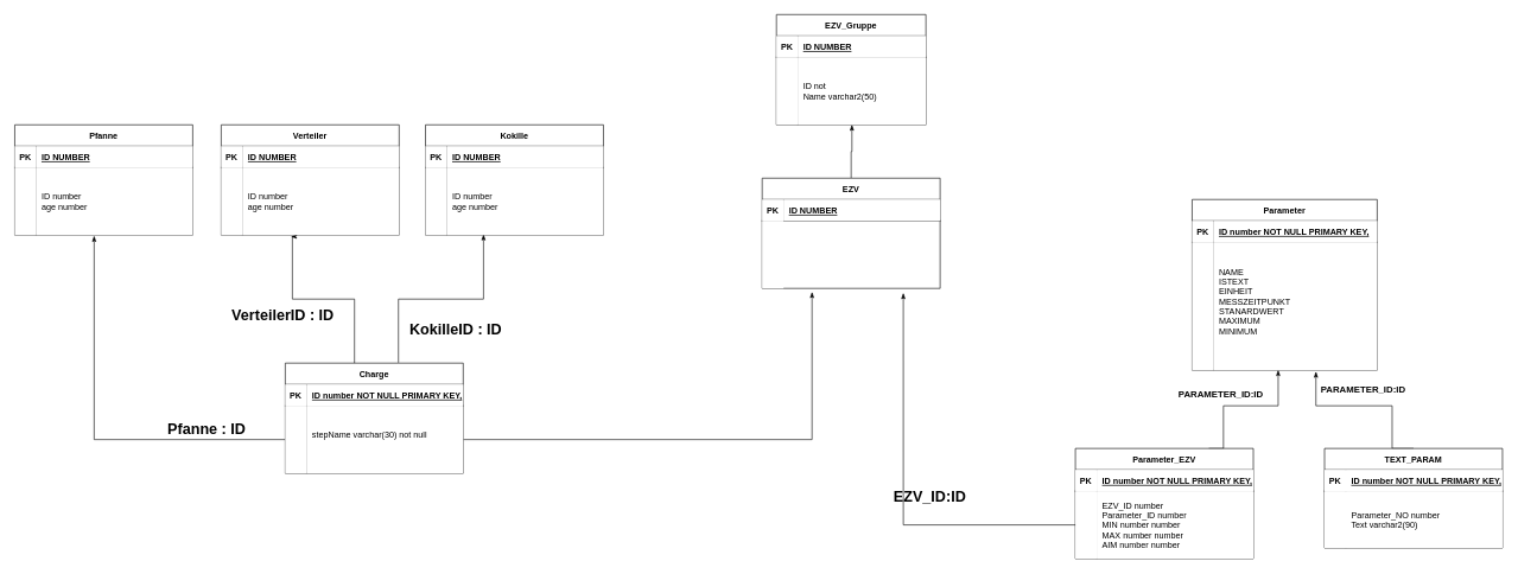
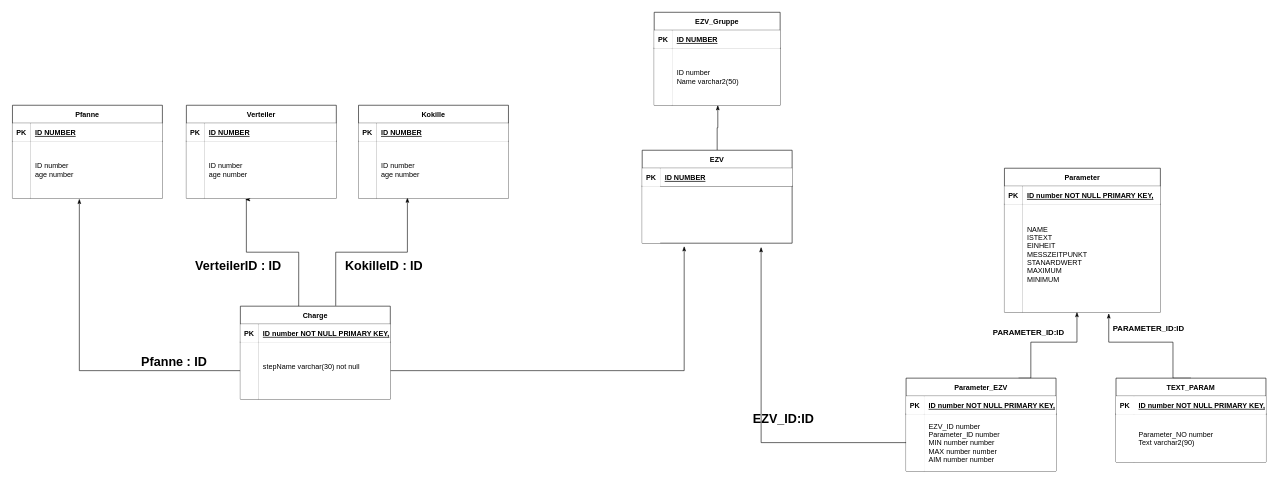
  <mxCell id="0" />
  <mxCell id="1" parent="0" />
  <mxCell id="2" style="edgeStyle=orthogonalEdgeStyle;rounded=0;orthogonalLoop=1;jettySize=auto;html=1;exitX=0.5;exitY=0;exitDx=0;exitDy=0;endArrow=classicThin;endFill=1;entryX=0.505;entryY=0.998;entryDx=0;entryDy=0;entryPerimeter=0;" edge="1" parent="1" source="30" target="40"><mxGeometry relative="1" as="geometry"><mxPoint x="1074" y="70" as="targetPoint" /></mxGeometry></mxCell>
  <mxCell id="3" style="edgeStyle=orthogonalEdgeStyle;rounded=0;orthogonalLoop=1;jettySize=auto;html=1;endArrow=classicThin;endFill=1;entryX=0.446;entryY=1.011;entryDx=0;entryDy=0;entryPerimeter=0;" edge="1" parent="1" source="47" target="54"><mxGeometry relative="1" as="geometry"><mxPoint x="185" y="340" as="targetPoint" /></mxGeometry></mxCell>
  <mxCell id="4" style="edgeStyle=orthogonalEdgeStyle;rounded=0;orthogonalLoop=1;jettySize=auto;html=1;exitX=0.389;exitY=0.004;exitDx=0;exitDy=0;endArrow=classicThin;endFill=1;exitPerimeter=0;entryX=0.392;entryY=1.023;entryDx=0;entryDy=0;entryPerimeter=0;" edge="1" parent="1" source="43" target="61"><mxGeometry relative="1" as="geometry"><mxPoint x="490" y="340" as="targetPoint" /><Array as="points"><mxPoint x="497" y="420" /><mxPoint x="410" y="420" /><mxPoint x="410" y="332" /></Array></mxGeometry></mxCell>
  <mxCell id="5" style="edgeStyle=orthogonalEdgeStyle;rounded=0;orthogonalLoop=1;jettySize=auto;html=1;exitX=0.636;exitY=-0.004;exitDx=0;exitDy=0;endArrow=classicThin;endFill=1;exitPerimeter=0;entryX=0.326;entryY=0.989;entryDx=0;entryDy=0;entryPerimeter=0;" edge="1" parent="1" source="43" target="68"><mxGeometry relative="1" as="geometry"><mxPoint x="780" y="340" as="targetPoint" /></mxGeometry></mxCell>
  <mxCell id="6" style="edgeStyle=orthogonalEdgeStyle;rounded=0;orthogonalLoop=1;jettySize=auto;html=1;exitX=1;exitY=0.5;exitDx=0;exitDy=0;endArrow=classicThin;endFill=1;entryX=0.28;entryY=1.053;entryDx=0;entryDy=0;entryPerimeter=0;" edge="1" parent="1" source="47" target="34"><mxGeometry relative="1" as="geometry"><mxPoint x="1020" y="350" as="targetPoint" /><Array as="points"><mxPoint x="1140" y="618" /></Array></mxGeometry></mxCell>
  <mxCell id="7" value="&lt;b&gt;&lt;font style=&quot;font-size: 21px&quot;&gt;Pfanne : ID&lt;/font&gt;&lt;/b&gt;" style="text;html=1;strokeColor=none;fillColor=none;spacing=5;spacingTop=-20;whiteSpace=wrap;overflow=hidden;rounded=0;" vertex="1" parent="1"><mxGeometry x="230" y="600" width="190" height="120" as="geometry" /></mxCell>
  <mxCell id="8" value="&lt;b&gt;&lt;font style=&quot;font-size: 21px&quot;&gt;VerteilerID : ID&lt;/font&gt;&lt;/b&gt;" style="text;html=1;strokeColor=none;fillColor=none;spacing=5;spacingTop=-20;whiteSpace=wrap;overflow=hidden;rounded=0;" vertex="1" parent="1"><mxGeometry x="320" y="440" width="190" height="30" as="geometry" /></mxCell>
- <mxCell id="9" value="&lt;b&gt;&lt;font style=&quot;font-size: 21px&quot;&gt;KokilleID : ID&lt;/font&gt;&lt;/b&gt;" style="text;html=1;strokeColor=none;fillColor=none;spacing=5;spacingTop=-20;whiteSpace=wrap;overflow=hidden;rounded=0;" vertex="1" parent="1"><mxGeometry x="570" y="460" width="190" height="20" as="geometry" /></mxCell>
+ <mxCell id="9" value="&lt;b&gt;&lt;font style=&quot;font-size: 21px&quot;&gt;KokilleID : ID&lt;/font&gt;&lt;/b&gt;" style="text;html=1;strokeColor=none;fillColor=none;spacing=5;spacingTop=-20;whiteSpace=wrap;overflow=hidden;rounded=0;" vertex="1" parent="1"><mxGeometry x="570" y="440" width="190" height="20" as="geometry" /></mxCell>
  <mxCell id="10" value="&lt;b&gt;&lt;font style=&quot;font-size: 21px&quot;&gt;EZV_ID:ID&lt;/font&gt;&lt;/b&gt;" style="text;html=1;strokeColor=none;fillColor=none;spacing=5;spacingTop=-20;whiteSpace=wrap;overflow=hidden;rounded=0;" vertex="1" parent="1"><mxGeometry x="1250" y="695" width="120" height="25" as="geometry" /></mxCell>
  <mxCell id="11" value="&lt;b&gt;&lt;font style=&quot;font-size: 13px&quot;&gt;PARAMETER_ID:ID&lt;/font&gt;&lt;/b&gt;" style="text;html=1;strokeColor=none;fillColor=none;spacing=5;spacingTop=-20;whiteSpace=wrap;overflow=hidden;rounded=0;" vertex="1" parent="1"><mxGeometry x="1650" y="556.5" width="190" height="20" as="geometry" /></mxCell>
  <mxCell id="12" value="&lt;b&gt;&lt;font style=&quot;font-size: 13px&quot;&gt;PARAMETER_ID:ID&lt;/font&gt;&lt;/b&gt;" style="text;html=1;strokeColor=none;fillColor=none;spacing=5;spacingTop=-20;whiteSpace=wrap;overflow=hidden;rounded=0;" vertex="1" parent="1"><mxGeometry x="1850" y="550" width="190" height="33" as="geometry" /></mxCell>
  <mxCell id="13" style="edgeStyle=orthogonalEdgeStyle;rounded=0;orthogonalLoop=1;jettySize=auto;html=1;exitX=0.75;exitY=0;exitDx=0;exitDy=0;entryX=0.465;entryY=0.998;entryDx=0;entryDy=0;entryPerimeter=0;endArrow=classicThin;endFill=1;" edge="1" parent="1" source="15" target="27"><mxGeometry relative="1" as="geometry"><Array as="points"><mxPoint x="1718" y="570" /><mxPoint x="1795" y="570" /></Array></mxGeometry></mxCell>
  <mxCell id="14" style="edgeStyle=orthogonalEdgeStyle;rounded=0;orthogonalLoop=1;jettySize=auto;html=1;exitX=0.5;exitY=0;exitDx=0;exitDy=0;entryX=0.669;entryY=1.011;entryDx=0;entryDy=0;entryPerimeter=0;endArrow=classicThin;endFill=1;" edge="1" parent="1" source="71" target="27"><mxGeometry relative="1" as="geometry"><Array as="points"><mxPoint x="1955" y="570" /><mxPoint x="1848" y="570" /></Array></mxGeometry></mxCell>
  <mxCell id="15" value="Parameter_EZV" style="shape=table;startSize=30;container=1;collapsible=1;childLayout=tableLayout;fixedRows=1;rowLines=0;fontStyle=1;align=center;resizeLast=1;" vertex="1" parent="1"><mxGeometry x="1510" y="630" width="250" height="155" as="geometry"><mxRectangle x="120" y="110" width="130" height="30" as="alternateBounds" /></mxGeometry></mxCell>
  <mxCell id="16" value="" style="shape=partialRectangle;collapsible=0;dropTarget=0;pointerEvents=0;fillColor=none;points=[[0,0.5],[1,0.5]];portConstraint=eastwest;top=0;left=0;right=0;bottom=1;" vertex="1" parent="15"><mxGeometry y="30" width="250" height="30" as="geometry" /></mxCell>
  <mxCell id="17" value="PK" style="shape=partialRectangle;overflow=hidden;connectable=0;top=0;left=0;bottom=0;right=0;fontStyle=1;" vertex="1" parent="16"><mxGeometry width="30" height="30" as="geometry" /></mxCell>
  <mxCell id="18" value="ID number NOT NULL PRIMARY KEY," style="shape=partialRectangle;overflow=hidden;connectable=0;top=0;left=0;bottom=0;right=0;align=left;spacingLeft=6;fontStyle=5;" vertex="1" parent="16"><mxGeometry x="30" width="220" height="30" as="geometry" /></mxCell>
  <mxCell id="19" value="" style="shape=partialRectangle;collapsible=0;dropTarget=0;pointerEvents=0;fillColor=none;points=[[0,0.5],[1,0.5]];portConstraint=eastwest;top=0;left=0;right=0;bottom=0;" vertex="1" parent="15"><mxGeometry y="60" width="250" height="95" as="geometry" /></mxCell>
  <mxCell id="20" value="" style="shape=partialRectangle;overflow=hidden;connectable=0;top=0;left=0;bottom=0;right=0;" vertex="1" parent="19"><mxGeometry width="30" height="95" as="geometry" /></mxCell>
  <mxCell id="21" value="EZV_ID number&#10;Parameter_ID number&#10;MIN number number&#10;MAX number number&#10;AIM number number" style="shape=partialRectangle;overflow=hidden;connectable=0;top=0;left=0;bottom=0;right=0;align=left;spacingLeft=6;" vertex="1" parent="19"><mxGeometry x="30" width="220" height="95" as="geometry" /></mxCell>
  <mxCell id="22" style="edgeStyle=orthogonalEdgeStyle;rounded=0;orthogonalLoop=1;jettySize=auto;html=1;exitX=0;exitY=0.5;exitDx=0;exitDy=0;entryX=0.793;entryY=1.068;entryDx=0;entryDy=0;entryPerimeter=0;endArrow=classicThin;endFill=1;" edge="1" parent="1" source="19" target="34"><mxGeometry relative="1" as="geometry"><Array as="points"><mxPoint x="1268" y="738" /></Array></mxGeometry></mxCell>
  <mxCell id="23" value="Parameter" style="shape=table;startSize=30;container=1;collapsible=1;childLayout=tableLayout;fixedRows=1;rowLines=0;fontStyle=1;align=center;resizeLast=1;" vertex="1" parent="1"><mxGeometry x="1674" y="280" width="260" height="240" as="geometry" /></mxCell>
  <mxCell id="24" value="" style="shape=partialRectangle;collapsible=0;dropTarget=0;pointerEvents=0;fillColor=none;points=[[0,0.5],[1,0.5]];portConstraint=eastwest;top=0;left=0;right=0;bottom=1;" vertex="1" parent="23"><mxGeometry y="30" width="260" height="30" as="geometry" /></mxCell>
  <mxCell id="25" value="PK" style="shape=partialRectangle;overflow=hidden;connectable=0;top=0;left=0;bottom=0;right=0;fontStyle=1;" vertex="1" parent="24"><mxGeometry width="30" height="30" as="geometry" /></mxCell>
  <mxCell id="26" value="ID number NOT NULL PRIMARY KEY, " style="shape=partialRectangle;overflow=hidden;connectable=0;top=0;left=0;bottom=0;right=0;align=left;spacingLeft=6;fontStyle=5;" vertex="1" parent="24"><mxGeometry x="30" width="230" height="30" as="geometry" /></mxCell>
  <mxCell id="27" value="" style="shape=partialRectangle;collapsible=0;dropTarget=0;pointerEvents=0;fillColor=none;points=[[0,0.5],[1,0.5]];portConstraint=eastwest;top=0;left=0;right=0;bottom=0;" vertex="1" parent="23"><mxGeometry y="60" width="260" height="180" as="geometry" /></mxCell>
  <mxCell id="28" value="" style="shape=partialRectangle;overflow=hidden;connectable=0;top=0;left=0;bottom=0;right=0;" vertex="1" parent="27"><mxGeometry width="30" height="180" as="geometry" /></mxCell>
  <mxCell id="29" value="NAME&#10;ISTEXT&#10;EINHEIT&#10;MESSZEITPUNKT&#10;STANARDWERT&#10;MAXIMUM&#10;MINIMUM&#10;" style="shape=partialRectangle;overflow=hidden;connectable=0;top=0;left=0;bottom=0;right=0;align=left;spacingLeft=6;" vertex="1" parent="27"><mxGeometry x="30" width="230" height="180" as="geometry" /></mxCell>
  <mxCell id="30" value="EZV" style="shape=table;startSize=30;container=1;collapsible=1;childLayout=tableLayout;fixedRows=1;rowLines=0;fontStyle=1;align=center;resizeLast=1;" vertex="1" parent="1"><mxGeometry x="1070" y="250" width="250" height="155" as="geometry"><mxRectangle x="120" y="110" width="130" height="30" as="alternateBounds" /></mxGeometry></mxCell>
  <mxCell id="31" value="" style="shape=partialRectangle;collapsible=0;dropTarget=0;pointerEvents=0;fillColor=none;points=[[0,0.5],[1,0.5]];portConstraint=eastwest;top=0;left=0;right=0;bottom=1;" vertex="1" parent="30"><mxGeometry y="30" width="250" height="30" as="geometry" /></mxCell>
  <mxCell id="32" value="PK" style="shape=partialRectangle;overflow=hidden;connectable=0;top=0;left=0;bottom=0;right=0;fontStyle=1;" vertex="1" parent="31"><mxGeometry width="30" height="30" as="geometry" /></mxCell>
  <mxCell id="33" value="ID NUMBER" style="shape=partialRectangle;overflow=hidden;connectable=0;top=0;left=0;bottom=0;right=0;align=left;spacingLeft=6;fontStyle=5;" vertex="1" parent="31"><mxGeometry x="30" width="220" height="30" as="geometry" /></mxCell>
  <mxCell id="34" value="" style="shape=partialRectangle;collapsible=0;dropTarget=0;pointerEvents=0;fillColor=none;points=[[0,0.5],[1,0.5]];portConstraint=eastwest;top=0;left=0;right=0;bottom=0;" vertex="1" parent="30"><mxGeometry y="60" width="250" height="95" as="geometry" /></mxCell>
  <mxCell id="35" value="" style="shape=partialRectangle;overflow=hidden;connectable=0;top=0;left=0;bottom=0;right=0;" vertex="1" parent="34"><mxGeometry width="30" height="95" as="geometry" /></mxCell>
  <mxCell id="36" value="EZV_Gruppe" style="shape=table;startSize=30;container=1;collapsible=1;childLayout=tableLayout;fixedRows=1;rowLines=0;fontStyle=1;align=center;resizeLast=1;" vertex="1" parent="1"><mxGeometry x="1090" y="20" width="210" height="155" as="geometry"><mxRectangle x="120" y="110" width="130" height="30" as="alternateBounds" /></mxGeometry></mxCell>
  <mxCell id="37" value="" style="shape=partialRectangle;collapsible=0;dropTarget=0;pointerEvents=0;fillColor=none;points=[[0,0.5],[1,0.5]];portConstraint=eastwest;top=0;left=0;right=0;bottom=1;" vertex="1" parent="36"><mxGeometry y="30" width="210" height="30" as="geometry" /></mxCell>
  <mxCell id="38" value="PK" style="shape=partialRectangle;overflow=hidden;connectable=0;top=0;left=0;bottom=0;right=0;fontStyle=1;" vertex="1" parent="37"><mxGeometry width="30" height="30" as="geometry" /></mxCell>
  <mxCell id="39" value="ID NUMBER" style="shape=partialRectangle;overflow=hidden;connectable=0;top=0;left=0;bottom=0;right=0;align=left;spacingLeft=6;fontStyle=5;" vertex="1" parent="37"><mxGeometry x="30" width="180" height="30" as="geometry" /></mxCell>
  <mxCell id="40" value="" style="shape=partialRectangle;collapsible=0;dropTarget=0;pointerEvents=0;fillColor=none;points=[[0,0.5],[1,0.5]];portConstraint=eastwest;top=0;left=0;right=0;bottom=0;" vertex="1" parent="36"><mxGeometry y="60" width="210" height="95" as="geometry" /></mxCell>
  <mxCell id="41" value="" style="shape=partialRectangle;overflow=hidden;connectable=0;top=0;left=0;bottom=0;right=0;" vertex="1" parent="40"><mxGeometry width="30" height="95" as="geometry" /></mxCell>
- <mxCell id="42" value="ID not&#10;Name varchar2(50)" style="shape=partialRectangle;overflow=hidden;connectable=0;top=0;left=0;bottom=0;right=0;align=left;spacingLeft=6;" vertex="1" parent="40"><mxGeometry x="30" width="180" height="95" as="geometry" /></mxCell>
+ <mxCell id="42" value="ID number&#10;Name varchar2(50)" style="shape=partialRectangle;overflow=hidden;connectable=0;top=0;left=0;bottom=0;right=0;align=left;spacingLeft=6;" vertex="1" parent="40"><mxGeometry x="30" width="180" height="95" as="geometry" /></mxCell>
  <mxCell id="43" value="Charge" style="shape=table;startSize=30;container=1;collapsible=1;childLayout=tableLayout;fixedRows=1;rowLines=0;fontStyle=1;align=center;resizeLast=1;" vertex="1" parent="1"><mxGeometry x="400" y="510" width="250" height="155" as="geometry"><mxRectangle x="120" y="110" width="130" height="30" as="alternateBounds" /></mxGeometry></mxCell>
  <mxCell id="44" value="" style="shape=partialRectangle;collapsible=0;dropTarget=0;pointerEvents=0;fillColor=none;points=[[0,0.5],[1,0.5]];portConstraint=eastwest;top=0;left=0;right=0;bottom=1;" vertex="1" parent="43"><mxGeometry y="30" width="250" height="30" as="geometry" /></mxCell>
  <mxCell id="45" value="PK" style="shape=partialRectangle;overflow=hidden;connectable=0;top=0;left=0;bottom=0;right=0;fontStyle=1;" vertex="1" parent="44"><mxGeometry width="30" height="30" as="geometry" /></mxCell>
  <mxCell id="46" value="ID number NOT NULL PRIMARY KEY," style="shape=partialRectangle;overflow=hidden;connectable=0;top=0;left=0;bottom=0;right=0;align=left;spacingLeft=6;fontStyle=5;" vertex="1" parent="44"><mxGeometry x="30" width="220" height="30" as="geometry" /></mxCell>
  <mxCell id="47" value="" style="shape=partialRectangle;collapsible=0;dropTarget=0;pointerEvents=0;fillColor=none;points=[[0,0.5],[1,0.5]];portConstraint=eastwest;top=0;left=0;right=0;bottom=0;" vertex="1" parent="43"><mxGeometry y="60" width="250" height="95" as="geometry" /></mxCell>
  <mxCell id="48" value="" style="shape=partialRectangle;overflow=hidden;connectable=0;top=0;left=0;bottom=0;right=0;" vertex="1" parent="47"><mxGeometry width="30" height="95" as="geometry" /></mxCell>
  <mxCell id="49" value="stepName varchar(30) not null&#10;" style="shape=partialRectangle;overflow=hidden;connectable=0;top=0;left=0;bottom=0;right=0;align=left;spacingLeft=6;" vertex="1" parent="47"><mxGeometry x="30" width="220" height="95" as="geometry" /></mxCell>
  <mxCell id="50" value="Pfanne" style="shape=table;startSize=30;container=1;collapsible=1;childLayout=tableLayout;fixedRows=1;rowLines=0;fontStyle=1;align=center;resizeLast=1;" vertex="1" parent="1"><mxGeometry x="20" y="175" width="250" height="155" as="geometry"><mxRectangle x="120" y="110" width="130" height="30" as="alternateBounds" /></mxGeometry></mxCell>
  <mxCell id="51" value="" style="shape=partialRectangle;collapsible=0;dropTarget=0;pointerEvents=0;fillColor=none;points=[[0,0.5],[1,0.5]];portConstraint=eastwest;top=0;left=0;right=0;bottom=1;" vertex="1" parent="50"><mxGeometry y="30" width="250" height="30" as="geometry" /></mxCell>
  <mxCell id="52" value="PK" style="shape=partialRectangle;overflow=hidden;connectable=0;top=0;left=0;bottom=0;right=0;fontStyle=1;" vertex="1" parent="51"><mxGeometry width="30" height="30" as="geometry" /></mxCell>
  <mxCell id="53" value="ID NUMBER" style="shape=partialRectangle;overflow=hidden;connectable=0;top=0;left=0;bottom=0;right=0;align=left;spacingLeft=6;fontStyle=5;" vertex="1" parent="51"><mxGeometry x="30" width="220" height="30" as="geometry" /></mxCell>
  <mxCell id="54" value="" style="shape=partialRectangle;collapsible=0;dropTarget=0;pointerEvents=0;fillColor=none;points=[[0,0.5],[1,0.5]];portConstraint=eastwest;top=0;left=0;right=0;bottom=0;" vertex="1" parent="50"><mxGeometry y="60" width="250" height="95" as="geometry" /></mxCell>
  <mxCell id="55" value="" style="shape=partialRectangle;overflow=hidden;connectable=0;top=0;left=0;bottom=0;right=0;" vertex="1" parent="54"><mxGeometry width="30" height="95" as="geometry" /></mxCell>
  <mxCell id="56" value="ID number&#10;age number" style="shape=partialRectangle;overflow=hidden;connectable=0;top=0;left=0;bottom=0;right=0;align=left;spacingLeft=6;" vertex="1" parent="54"><mxGeometry x="30" width="220" height="95" as="geometry" /></mxCell>
  <mxCell id="57" value="Verteiler" style="shape=table;startSize=30;container=1;collapsible=1;childLayout=tableLayout;fixedRows=1;rowLines=0;fontStyle=1;align=center;resizeLast=1;" vertex="1" parent="1"><mxGeometry x="310" y="175" width="250" height="155" as="geometry"><mxRectangle x="120" y="110" width="130" height="30" as="alternateBounds" /></mxGeometry></mxCell>
  <mxCell id="58" value="" style="shape=partialRectangle;collapsible=0;dropTarget=0;pointerEvents=0;fillColor=none;points=[[0,0.5],[1,0.5]];portConstraint=eastwest;top=0;left=0;right=0;bottom=1;" vertex="1" parent="57"><mxGeometry y="30" width="250" height="30" as="geometry" /></mxCell>
  <mxCell id="59" value="PK" style="shape=partialRectangle;overflow=hidden;connectable=0;top=0;left=0;bottom=0;right=0;fontStyle=1;" vertex="1" parent="58"><mxGeometry width="30" height="30" as="geometry" /></mxCell>
  <mxCell id="60" value="ID NUMBER" style="shape=partialRectangle;overflow=hidden;connectable=0;top=0;left=0;bottom=0;right=0;align=left;spacingLeft=6;fontStyle=5;" vertex="1" parent="58"><mxGeometry x="30" width="220" height="30" as="geometry" /></mxCell>
  <mxCell id="61" value="" style="shape=partialRectangle;collapsible=0;dropTarget=0;pointerEvents=0;fillColor=none;points=[[0,0.5],[1,0.5]];portConstraint=eastwest;top=0;left=0;right=0;bottom=0;" vertex="1" parent="57"><mxGeometry y="60" width="250" height="95" as="geometry" /></mxCell>
  <mxCell id="62" value="" style="shape=partialRectangle;overflow=hidden;connectable=0;top=0;left=0;bottom=0;right=0;" vertex="1" parent="61"><mxGeometry width="30" height="95" as="geometry" /></mxCell>
  <mxCell id="63" value="ID number&#10;age number" style="shape=partialRectangle;overflow=hidden;connectable=0;top=0;left=0;bottom=0;right=0;align=left;spacingLeft=6;" vertex="1" parent="61"><mxGeometry x="30" width="220" height="95" as="geometry" /></mxCell>
  <mxCell id="64" value="Kokille" style="shape=table;startSize=30;container=1;collapsible=1;childLayout=tableLayout;fixedRows=1;rowLines=0;fontStyle=1;align=center;resizeLast=1;" vertex="1" parent="1"><mxGeometry x="597" y="175" width="250" height="155" as="geometry"><mxRectangle x="120" y="110" width="130" height="30" as="alternateBounds" /></mxGeometry></mxCell>
  <mxCell id="65" value="" style="shape=partialRectangle;collapsible=0;dropTarget=0;pointerEvents=0;fillColor=none;points=[[0,0.5],[1,0.5]];portConstraint=eastwest;top=0;left=0;right=0;bottom=1;" vertex="1" parent="64"><mxGeometry y="30" width="250" height="30" as="geometry" /></mxCell>
  <mxCell id="66" value="PK" style="shape=partialRectangle;overflow=hidden;connectable=0;top=0;left=0;bottom=0;right=0;fontStyle=1;" vertex="1" parent="65"><mxGeometry width="30" height="30" as="geometry" /></mxCell>
  <mxCell id="67" value="ID NUMBER" style="shape=partialRectangle;overflow=hidden;connectable=0;top=0;left=0;bottom=0;right=0;align=left;spacingLeft=6;fontStyle=5;" vertex="1" parent="65"><mxGeometry x="30" width="220" height="30" as="geometry" /></mxCell>
  <mxCell id="68" value="" style="shape=partialRectangle;collapsible=0;dropTarget=0;pointerEvents=0;fillColor=none;points=[[0,0.5],[1,0.5]];portConstraint=eastwest;top=0;left=0;right=0;bottom=0;" vertex="1" parent="64"><mxGeometry y="60" width="250" height="95" as="geometry" /></mxCell>
  <mxCell id="69" value="" style="shape=partialRectangle;overflow=hidden;connectable=0;top=0;left=0;bottom=0;right=0;" vertex="1" parent="68"><mxGeometry width="30" height="95" as="geometry" /></mxCell>
  <mxCell id="70" value="ID number&#10;age number" style="shape=partialRectangle;overflow=hidden;connectable=0;top=0;left=0;bottom=0;right=0;align=left;spacingLeft=6;" vertex="1" parent="68"><mxGeometry x="30" width="220" height="95" as="geometry" /></mxCell>
  <mxCell id="71" value="TEXT_PARAM" style="shape=table;startSize=30;container=1;collapsible=1;childLayout=tableLayout;fixedRows=1;rowLines=0;fontStyle=1;align=center;resizeLast=1;" vertex="1" parent="1"><mxGeometry x="1860" y="630" width="250" height="140" as="geometry"><mxRectangle x="120" y="110" width="130" height="30" as="alternateBounds" /></mxGeometry></mxCell>
  <mxCell id="72" value="" style="shape=partialRectangle;collapsible=0;dropTarget=0;pointerEvents=0;fillColor=none;points=[[0,0.5],[1,0.5]];portConstraint=eastwest;top=0;left=0;right=0;bottom=1;" vertex="1" parent="71"><mxGeometry y="30" width="250" height="30" as="geometry" /></mxCell>
  <mxCell id="73" value="PK" style="shape=partialRectangle;overflow=hidden;connectable=0;top=0;left=0;bottom=0;right=0;fontStyle=1;" vertex="1" parent="72"><mxGeometry width="30" height="30" as="geometry" /></mxCell>
  <mxCell id="74" value="ID number NOT NULL PRIMARY KEY," style="shape=partialRectangle;overflow=hidden;connectable=0;top=0;left=0;bottom=0;right=0;align=left;spacingLeft=6;fontStyle=5;" vertex="1" parent="72"><mxGeometry x="30" width="220" height="30" as="geometry" /></mxCell>
  <mxCell id="75" value="" style="shape=partialRectangle;collapsible=0;dropTarget=0;pointerEvents=0;fillColor=none;points=[[0,0.5],[1,0.5]];portConstraint=eastwest;top=0;left=0;right=0;bottom=0;" vertex="1" parent="71"><mxGeometry y="60" width="250" height="80" as="geometry" /></mxCell>
  <mxCell id="76" value="" style="shape=partialRectangle;overflow=hidden;connectable=0;top=0;left=0;bottom=0;right=0;" vertex="1" parent="75"><mxGeometry width="30" height="80" as="geometry" /></mxCell>
  <mxCell id="77" value="Parameter_NO number&#10;Text varchar2(90)" style="shape=partialRectangle;overflow=hidden;connectable=0;top=0;left=0;bottom=0;right=0;align=left;spacingLeft=6;" vertex="1" parent="75"><mxGeometry x="30" width="220" height="80" as="geometry" /></mxCell>
